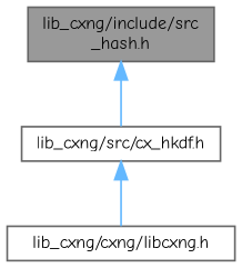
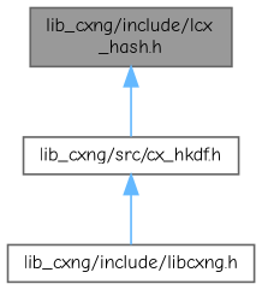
  digraph {
    fontname="Comic Neue"
    node [color=grey40 fillcolor=white fontname="Comic Neue" fontsize=10 shape=box style=filled]
    edge [color=steelblue1 dir=back fontname="Comic Neue" fontsize=10 labelfontname=Helvetica labelfontsize=10 style=solid]
-   n1 [color=gray40 fillcolor=grey60 fontcolor=black height=0.2 label="lib_cxng/include/src\l_hash.h" width=0.4]
+   n1 [color=gray40 fillcolor=grey60 fontcolor=black height=0.2 label="lib_cxng/include/lcx\l_hash.h" width=0.4]
    n2 [height=0.2 label="lib_cxng/src/cx_hkdf.h" width=0.4]
-   n3 [height=0.2 label="lib_cxng/cxng/libcxng.h" width=0.4]
+   n3 [height=0.2 label="lib_cxng/include/libcxng.h" width=0.4]
    n1 -> n2
    n2 -> n3
  }
